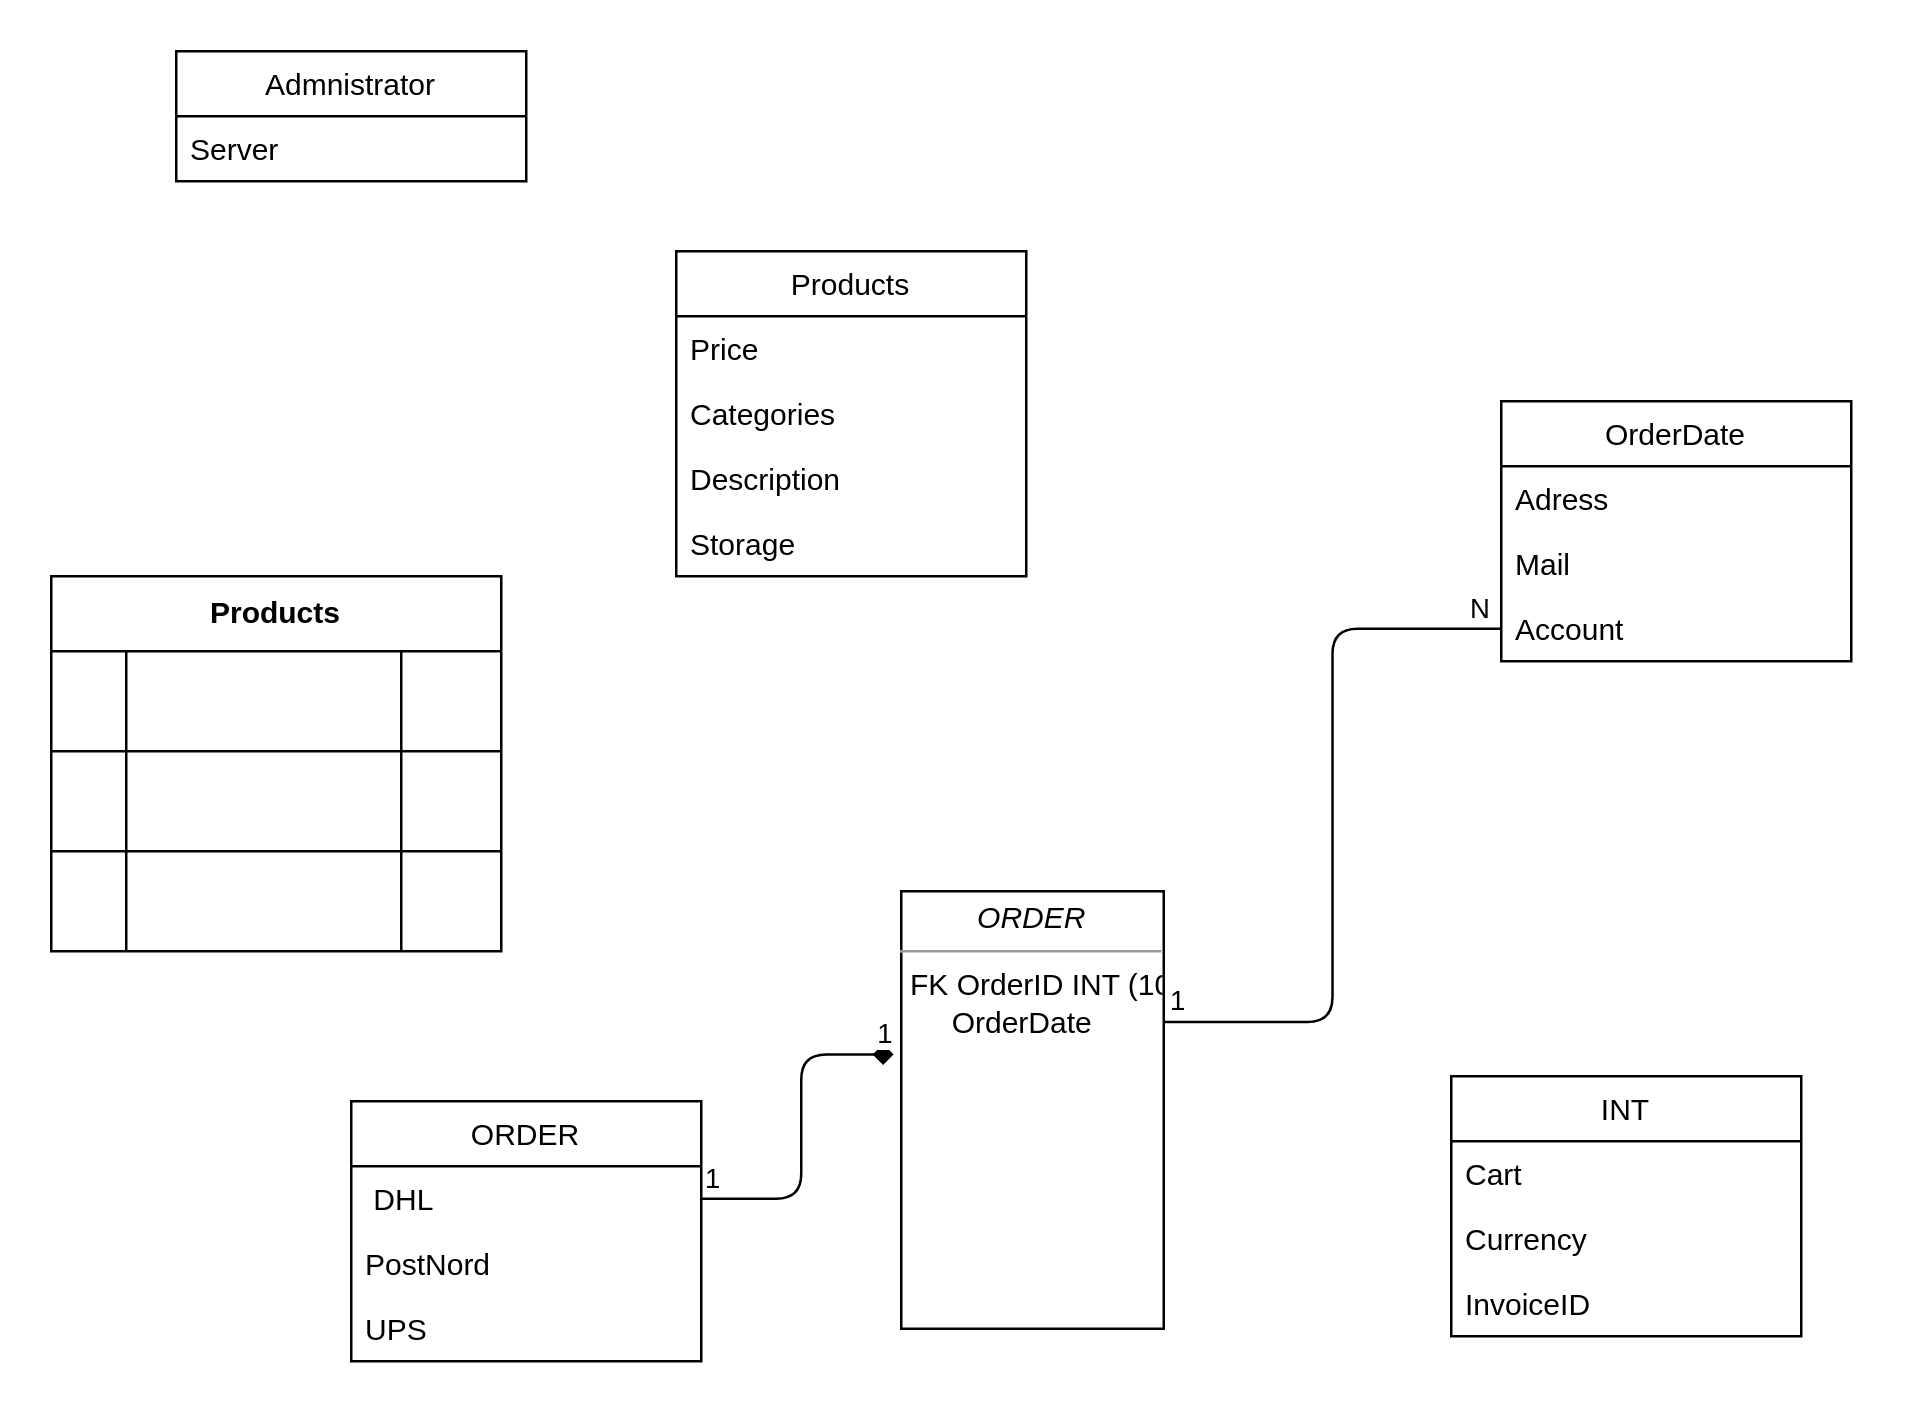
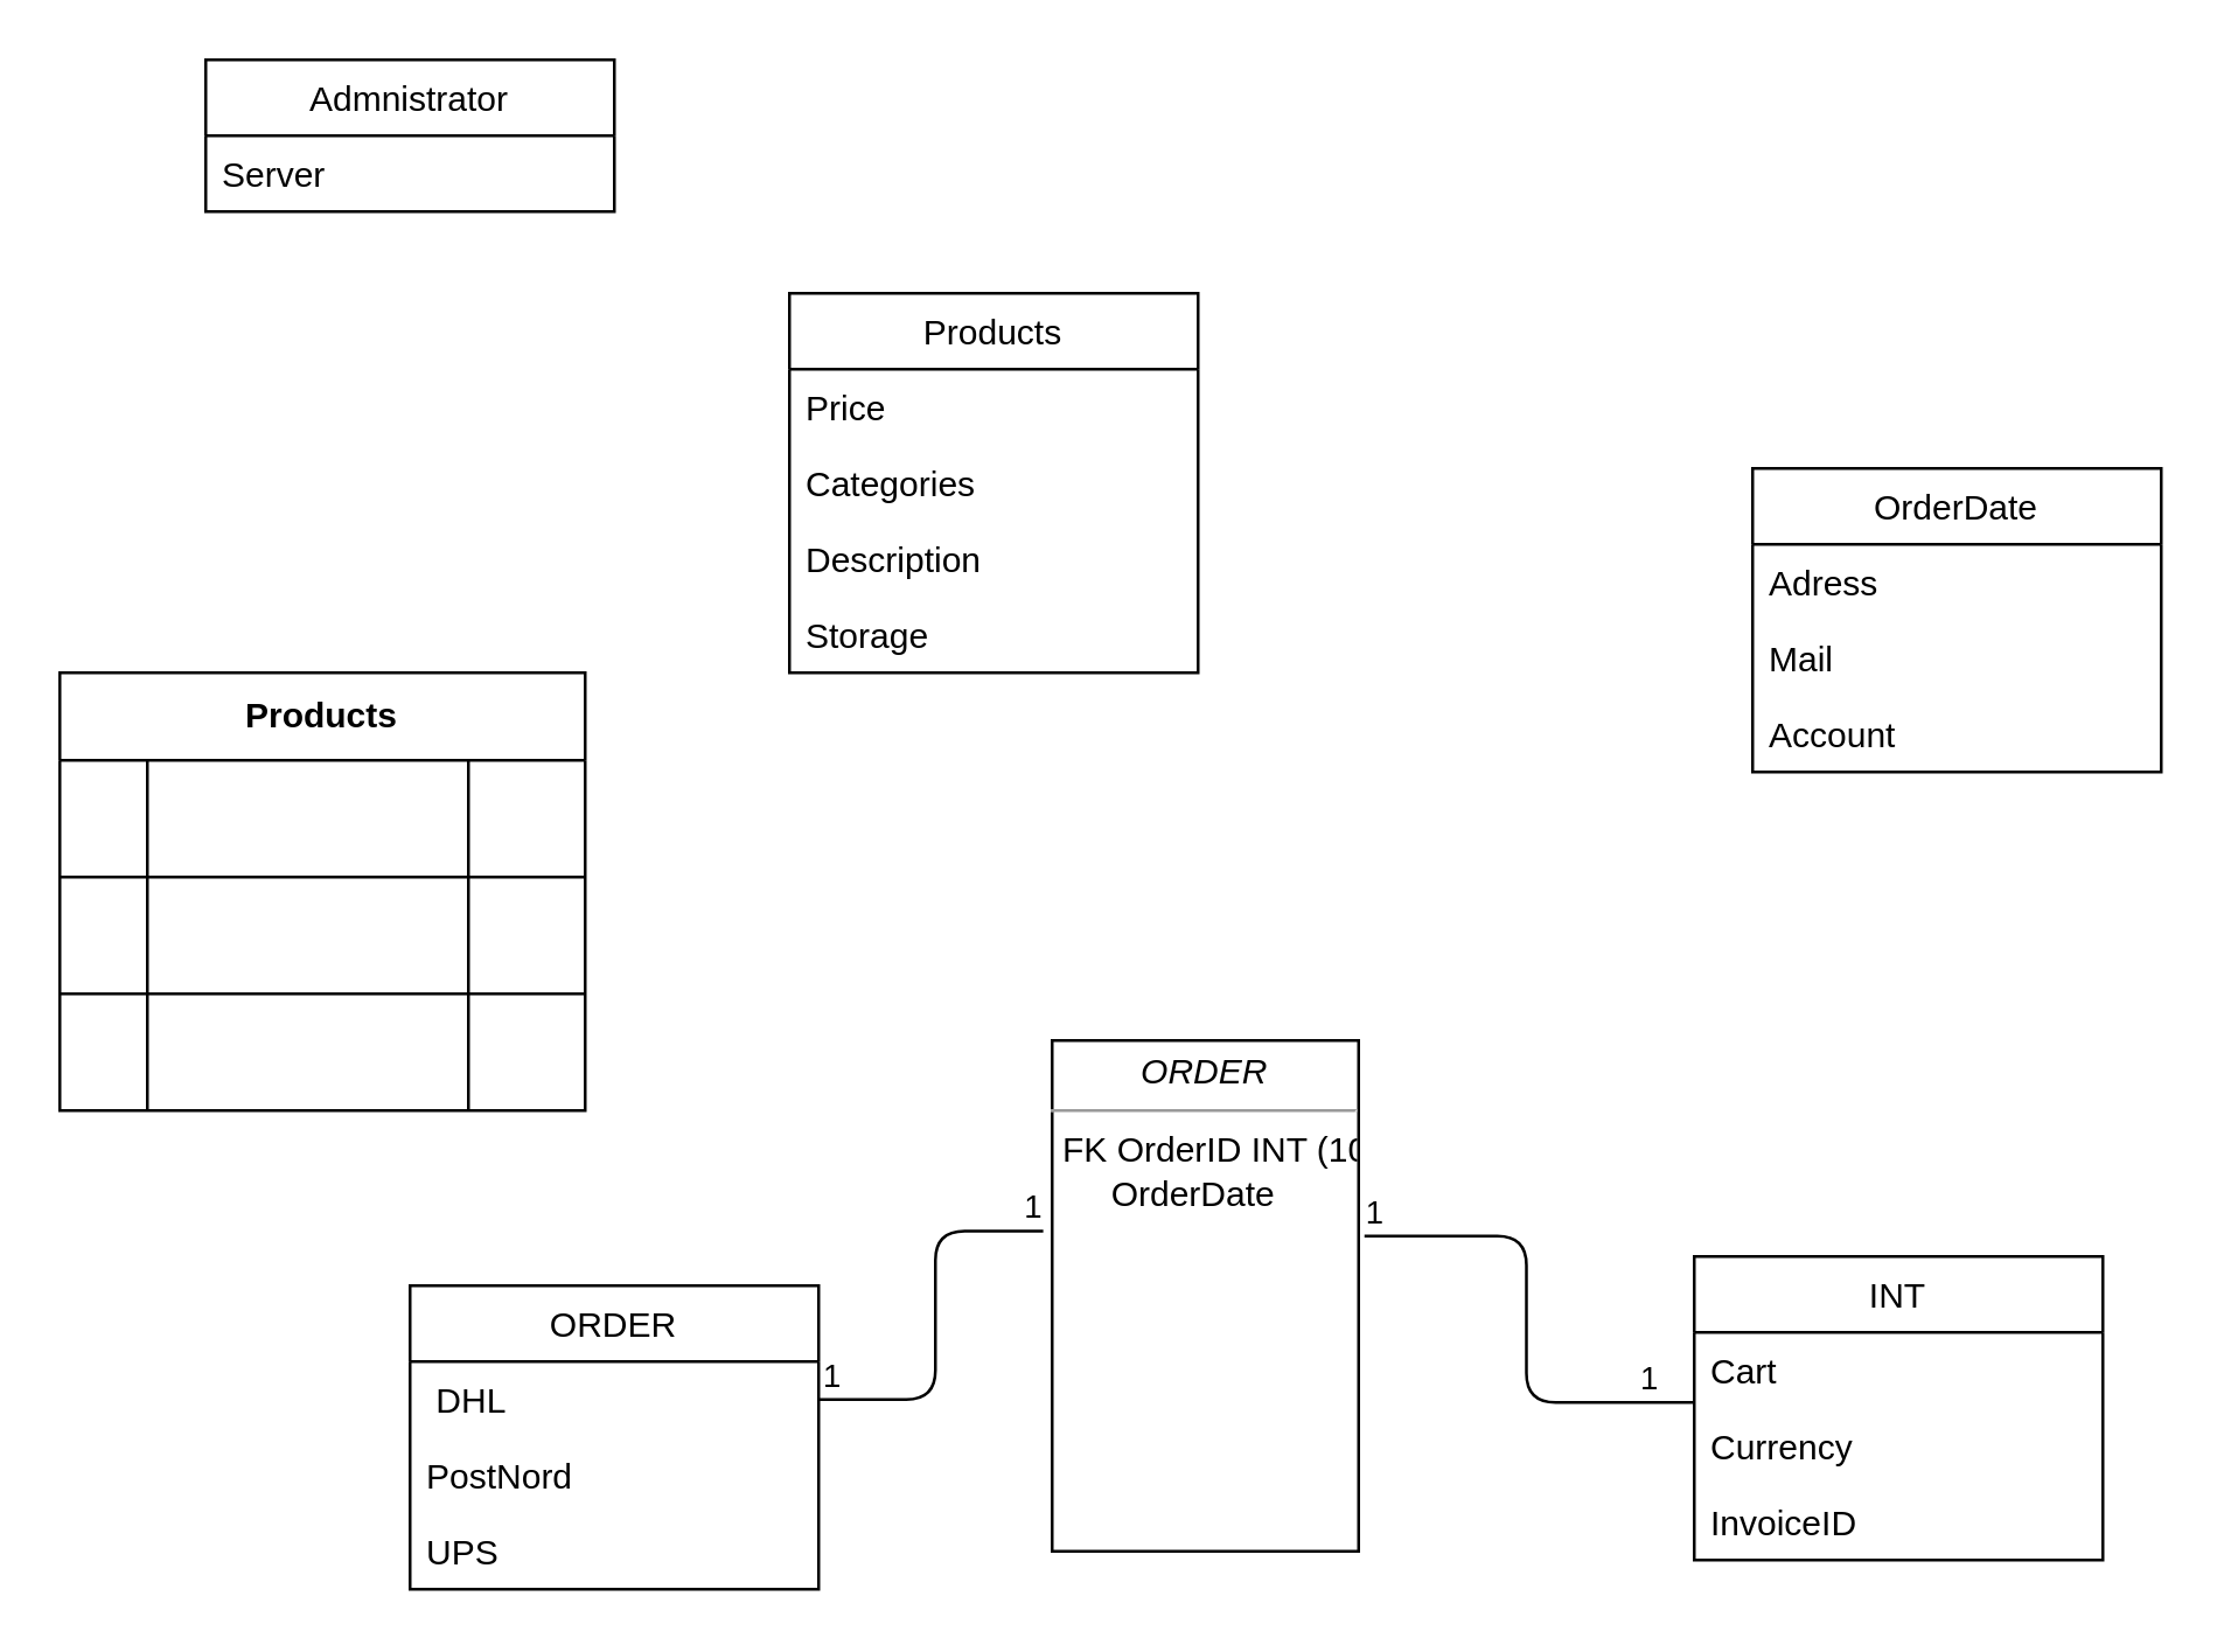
  <mxCell id="0" />
  <mxCell id="1" parent="0" />
  <mxCell id="2" value="&lt;p style=&quot;margin: 0px ; margin-top: 4px ; text-align: center&quot;&gt;&lt;i&gt;ORDER&lt;/i&gt;&lt;/p&gt;&lt;hr size=&quot;1&quot;&gt;&lt;p style=&quot;margin: 0px ; margin-left: 4px&quot;&gt;&lt;span&gt;FK OrderID INT (10)&lt;/span&gt;&lt;br&gt;&lt;/p&gt;&lt;p style=&quot;margin: 0px ; margin-left: 4px&quot;&gt;&amp;nbsp; &amp;nbsp; &amp;nbsp;OrderDate&lt;br&gt;&lt;/p&gt;" style="verticalAlign=top;align=left;overflow=fill;fontSize=12;fontFamily=Helvetica;html=1;rounded=0;shadow=0;comic=0;labelBackgroundColor=none;strokeWidth=1" parent="1" vertex="1"><mxGeometry x="360" y="356" width="105" height="175" as="geometry" /></mxCell>
  <mxCell id="3" value="ORDER" style="swimlane;fontStyle=0;childLayout=stackLayout;horizontal=1;startSize=26;fillColor=none;horizontalStack=0;resizeParent=1;resizeParentMax=0;resizeLast=0;collapsible=1;marginBottom=0;" parent="1" vertex="1"><mxGeometry x="140" y="440" width="140" height="104" as="geometry" /></mxCell>
  <mxCell id="4" value=" DHL" style="text;strokeColor=none;fillColor=none;align=left;verticalAlign=top;spacingLeft=4;spacingRight=4;overflow=hidden;rotatable=0;points=[[0,0.5],[1,0.5]];portConstraint=eastwest;" parent="3" vertex="1"><mxGeometry y="26" width="140" height="26" as="geometry" /></mxCell>
  <mxCell id="5" value="PostNord" style="text;strokeColor=none;fillColor=none;align=left;verticalAlign=top;spacingLeft=4;spacingRight=4;overflow=hidden;rotatable=0;points=[[0,0.5],[1,0.5]];portConstraint=eastwest;" parent="3" vertex="1"><mxGeometry y="52" width="140" height="26" as="geometry" /></mxCell>
  <mxCell id="6" value="UPS" style="text;strokeColor=none;fillColor=none;align=left;verticalAlign=top;spacingLeft=4;spacingRight=4;overflow=hidden;rotatable=0;points=[[0,0.5],[1,0.5]];portConstraint=eastwest;" parent="3" vertex="1"><mxGeometry y="78" width="140" height="26" as="geometry" /></mxCell>
- <mxCell id="7" value="" style="endArrow=diamond;html=1;edgeStyle=orthogonalEdgeStyle;exitX=1;exitY=0.5;exitDx=0;exitDy=0;entryX=-0.029;entryY=0.373;entryDx=0;entryDy=0;entryPerimeter=0;" parent="1" source="4" target="2" edge="1"><mxGeometry relative="1" as="geometry"><mxPoint x="260" y="290" as="sourcePoint" /><mxPoint x="420" y="290" as="targetPoint" /></mxGeometry></mxCell>
+ <mxCell id="7" value="" style="endArrow=none;html=1;edgeStyle=orthogonalEdgeStyle;exitX=1;exitY=0.5;exitDx=0;exitDy=0;entryX=-0.029;entryY=0.373;entryDx=0;entryDy=0;entryPerimeter=0;" parent="1" source="4" target="2" edge="1"><mxGeometry relative="1" as="geometry"><mxPoint x="260" y="290" as="sourcePoint" /><mxPoint x="420" y="290" as="targetPoint" /></mxGeometry></mxCell>
  <mxCell id="8" value="1" style="edgeLabel;resizable=0;html=1;align=left;verticalAlign=bottom;" parent="7" connectable="0" vertex="1"><mxGeometry x="-1" relative="1" as="geometry" /></mxCell>
  <mxCell id="9" value="1" style="edgeLabel;resizable=0;html=1;align=right;verticalAlign=bottom;" parent="7" connectable="0" vertex="1"><mxGeometry x="1" relative="1" as="geometry" /></mxCell>
  <mxCell id="10" value="INT" style="swimlane;fontStyle=0;childLayout=stackLayout;horizontal=1;startSize=26;fillColor=none;horizontalStack=0;resizeParent=1;resizeParentMax=0;resizeLast=0;collapsible=1;marginBottom=0;" parent="1" vertex="1"><mxGeometry x="580" y="430" width="140" height="104" as="geometry" /></mxCell>
  <mxCell id="11" value="Cart" style="text;strokeColor=none;fillColor=none;align=left;verticalAlign=top;spacingLeft=4;spacingRight=4;overflow=hidden;rotatable=0;points=[[0,0.5],[1,0.5]];portConstraint=eastwest;" parent="10" vertex="1"><mxGeometry y="26" width="140" height="26" as="geometry" /></mxCell>
  <mxCell id="12" value="Currency" style="text;strokeColor=none;fillColor=none;align=left;verticalAlign=top;spacingLeft=4;spacingRight=4;overflow=hidden;rotatable=0;points=[[0,0.5],[1,0.5]];portConstraint=eastwest;" parent="10" vertex="1"><mxGeometry y="52" width="140" height="26" as="geometry" /></mxCell>
  <mxCell id="13" value="InvoiceID" style="text;strokeColor=none;fillColor=none;align=left;verticalAlign=top;spacingLeft=4;spacingRight=4;overflow=hidden;rotatable=0;points=[[0,0.5],[1,0.5]];portConstraint=eastwest;" parent="10" vertex="1"><mxGeometry y="78" width="140" height="26" as="geometry" /></mxCell>
+ <mxCell id="14" value="" style="endArrow=none;html=1;edgeStyle=orthogonalEdgeStyle;exitX=0;exitY=0.923;exitDx=0;exitDy=0;entryX=1.019;entryY=0.383;entryDx=0;entryDy=0;entryPerimeter=0;exitPerimeter=0;" parent="1" source="11" target="2" edge="1"><mxGeometry relative="1" as="geometry"><mxPoint x="290" y="489" as="sourcePoint" /><mxPoint x="385.94" y="407.03" as="targetPoint" /></mxGeometry></mxCell>
+ <mxCell id="15" value="1" style="edgeLabel;resizable=0;html=1;align=left;verticalAlign=bottom;" parent="14" connectable="0" vertex="1"><mxGeometry x="-1" relative="1" as="geometry"><mxPoint x="-20" as="offset" /></mxGeometry></mxCell>
+ <mxCell id="16" value="1" style="edgeLabel;resizable=0;html=1;align=right;verticalAlign=bottom;" parent="14" connectable="0" vertex="1"><mxGeometry x="1" relative="1" as="geometry"><mxPoint x="7.49" as="offset" /></mxGeometry></mxCell>
  <mxCell id="17" value="OrderDate" style="swimlane;fontStyle=0;childLayout=stackLayout;horizontal=1;startSize=26;fillColor=none;horizontalStack=0;resizeParent=1;resizeParentMax=0;resizeLast=0;collapsible=1;marginBottom=0;" parent="1" vertex="1"><mxGeometry x="600" y="160" width="140" height="104" as="geometry" /></mxCell>
  <mxCell id="18" value="Adress" style="text;strokeColor=none;fillColor=none;align=left;verticalAlign=top;spacingLeft=4;spacingRight=4;overflow=hidden;rotatable=0;points=[[0,0.5],[1,0.5]];portConstraint=eastwest;" parent="17" vertex="1"><mxGeometry y="26" width="140" height="26" as="geometry" /></mxCell>
  <mxCell id="19" value="Mail" style="text;strokeColor=none;fillColor=none;align=left;verticalAlign=top;spacingLeft=4;spacingRight=4;overflow=hidden;rotatable=0;points=[[0,0.5],[1,0.5]];portConstraint=eastwest;" parent="17" vertex="1"><mxGeometry y="52" width="140" height="26" as="geometry" /></mxCell>
  <mxCell id="20" value="Account" style="text;strokeColor=none;fillColor=none;align=left;verticalAlign=top;spacingLeft=4;spacingRight=4;overflow=hidden;rotatable=0;points=[[0,0.5],[1,0.5]];portConstraint=eastwest;" parent="17" vertex="1"><mxGeometry y="78" width="140" height="26" as="geometry" /></mxCell>
- <mxCell id="21" value="" style="endArrow=none;html=1;edgeStyle=orthogonalEdgeStyle;entryX=0;entryY=0.5;entryDx=0;entryDy=0;exitX=1.005;exitY=0.299;exitDx=0;exitDy=0;exitPerimeter=0;" parent="1" source="2" target="20" edge="1"><mxGeometry relative="1" as="geometry"><mxPoint x="590" y="360" as="sourcePoint" /><mxPoint x="490" y="280" as="targetPoint" /></mxGeometry></mxCell>
- <mxCell id="22" value="1" style="edgeLabel;resizable=0;html=1;align=left;verticalAlign=bottom;" parent="21" connectable="0" vertex="1"><mxGeometry x="-1" relative="1" as="geometry" /></mxCell>
- <mxCell id="23" value="N" style="edgeLabel;resizable=0;html=1;align=right;verticalAlign=bottom;" parent="21" connectable="0" vertex="1"><mxGeometry x="1" relative="1" as="geometry"><mxPoint x="-4" as="offset" /></mxGeometry></mxCell>
  <mxCell id="24" value="Products" style="swimlane;fontStyle=0;childLayout=stackLayout;horizontal=1;startSize=26;fillColor=none;horizontalStack=0;resizeParent=1;resizeParentMax=0;resizeLast=0;collapsible=1;marginBottom=0;" parent="1" vertex="1"><mxGeometry x="270" y="100" width="140" height="130" as="geometry" /></mxCell>
  <mxCell id="25" value="Price" style="text;strokeColor=none;fillColor=none;align=left;verticalAlign=top;spacingLeft=4;spacingRight=4;overflow=hidden;rotatable=0;points=[[0,0.5],[1,0.5]];portConstraint=eastwest;" parent="24" vertex="1"><mxGeometry y="26" width="140" height="26" as="geometry" /></mxCell>
  <mxCell id="26" value="Categories" style="text;strokeColor=none;fillColor=none;align=left;verticalAlign=top;spacingLeft=4;spacingRight=4;overflow=hidden;rotatable=0;points=[[0,0.5],[1,0.5]];portConstraint=eastwest;" parent="24" vertex="1"><mxGeometry y="52" width="140" height="26" as="geometry" /></mxCell>
  <mxCell id="27" value="Description" style="text;strokeColor=none;fillColor=none;align=left;verticalAlign=top;spacingLeft=4;spacingRight=4;overflow=hidden;rotatable=0;points=[[0,0.5],[1,0.5]];portConstraint=eastwest;" parent="24" vertex="1"><mxGeometry y="78" width="140" height="26" as="geometry" /></mxCell>
  <mxCell id="28" value="Storage" style="text;strokeColor=none;fillColor=none;align=left;verticalAlign=top;spacingLeft=4;spacingRight=4;overflow=hidden;rotatable=0;points=[[0,0.5],[1,0.5]];portConstraint=eastwest;" parent="24" vertex="1"><mxGeometry y="104" width="140" height="26" as="geometry" /></mxCell>
  <mxCell id="29" value="Admnistrator" style="swimlane;fontStyle=0;childLayout=stackLayout;horizontal=1;startSize=26;fillColor=none;horizontalStack=0;resizeParent=1;resizeParentMax=0;resizeLast=0;collapsible=1;marginBottom=0;" parent="1" vertex="1"><mxGeometry x="70" y="20" width="140" height="52" as="geometry" /></mxCell>
  <mxCell id="30" value="Server" style="text;strokeColor=none;fillColor=none;align=left;verticalAlign=top;spacingLeft=4;spacingRight=4;overflow=hidden;rotatable=0;points=[[0,0.5],[1,0.5]];portConstraint=eastwest;" parent="29" vertex="1"><mxGeometry y="26" width="140" height="26" as="geometry" /></mxCell>
  <mxCell id="31" value="Products" style="shape=table;html=1;whiteSpace=wrap;startSize=30;container=1;collapsible=0;childLayout=tableLayout;fontStyle=1;align=center;" vertex="1" parent="1"><mxGeometry x="20" y="230" width="180" height="150" as="geometry" /></mxCell>
  <mxCell id="32" value="" style="shape=partialRectangle;html=1;whiteSpace=wrap;collapsible=0;dropTarget=0;pointerEvents=0;fillColor=none;top=0;left=0;bottom=0;right=0;points=[[0,0.5],[1,0.5]];portConstraint=eastwest;" vertex="1" parent="31"><mxGeometry y="30" width="180" height="40" as="geometry" /></mxCell>
  <mxCell id="33" value="" style="shape=partialRectangle;html=1;whiteSpace=wrap;connectable=0;fillColor=none;top=0;left=0;bottom=0;right=0;overflow=hidden;" vertex="1" parent="32"><mxGeometry width="30" height="40" as="geometry" /></mxCell>
  <mxCell id="34" value="" style="shape=partialRectangle;html=1;whiteSpace=wrap;connectable=0;fillColor=none;top=0;left=0;bottom=0;right=0;overflow=hidden;" vertex="1" parent="32"><mxGeometry x="30" width="110" height="40" as="geometry" /></mxCell>
  <mxCell id="35" value="" style="shape=partialRectangle;html=1;whiteSpace=wrap;connectable=0;fillColor=none;top=0;left=0;bottom=0;right=0;overflow=hidden;" vertex="1" parent="32"><mxGeometry x="140" width="40" height="40" as="geometry" /></mxCell>
  <mxCell id="36" value="" style="shape=partialRectangle;html=1;whiteSpace=wrap;collapsible=0;dropTarget=0;pointerEvents=0;fillColor=none;top=0;left=0;bottom=0;right=0;points=[[0,0.5],[1,0.5]];portConstraint=eastwest;" vertex="1" parent="31"><mxGeometry y="70" width="180" height="40" as="geometry" /></mxCell>
  <mxCell id="37" value="" style="shape=partialRectangle;html=1;whiteSpace=wrap;connectable=0;fillColor=none;top=0;left=0;bottom=0;right=0;overflow=hidden;" vertex="1" parent="36"><mxGeometry width="30" height="40" as="geometry" /></mxCell>
  <mxCell id="38" value="" style="shape=partialRectangle;html=1;whiteSpace=wrap;connectable=0;fillColor=none;top=0;left=0;bottom=0;right=0;overflow=hidden;" vertex="1" parent="36"><mxGeometry x="30" width="110" height="40" as="geometry" /></mxCell>
  <mxCell id="39" value="" style="shape=partialRectangle;html=1;whiteSpace=wrap;connectable=0;fillColor=none;top=0;left=0;bottom=0;right=0;overflow=hidden;" vertex="1" parent="36"><mxGeometry x="140" width="40" height="40" as="geometry" /></mxCell>
  <mxCell id="40" value="" style="shape=partialRectangle;html=1;whiteSpace=wrap;collapsible=0;dropTarget=0;pointerEvents=0;fillColor=none;top=0;left=0;bottom=0;right=0;points=[[0,0.5],[1,0.5]];portConstraint=eastwest;" vertex="1" parent="31"><mxGeometry y="110" width="180" height="40" as="geometry" /></mxCell>
  <mxCell id="41" value="" style="shape=partialRectangle;html=1;whiteSpace=wrap;connectable=0;fillColor=none;top=0;left=0;bottom=0;right=0;overflow=hidden;" vertex="1" parent="40"><mxGeometry width="30" height="40" as="geometry" /></mxCell>
  <mxCell id="42" value="" style="shape=partialRectangle;html=1;whiteSpace=wrap;connectable=0;fillColor=none;top=0;left=0;bottom=0;right=0;overflow=hidden;" vertex="1" parent="40"><mxGeometry x="30" width="110" height="40" as="geometry" /></mxCell>
  <mxCell id="43" value="" style="shape=partialRectangle;html=1;whiteSpace=wrap;connectable=0;fillColor=none;top=0;left=0;bottom=0;right=0;overflow=hidden;" vertex="1" parent="40"><mxGeometry x="140" width="40" height="40" as="geometry" /></mxCell>
